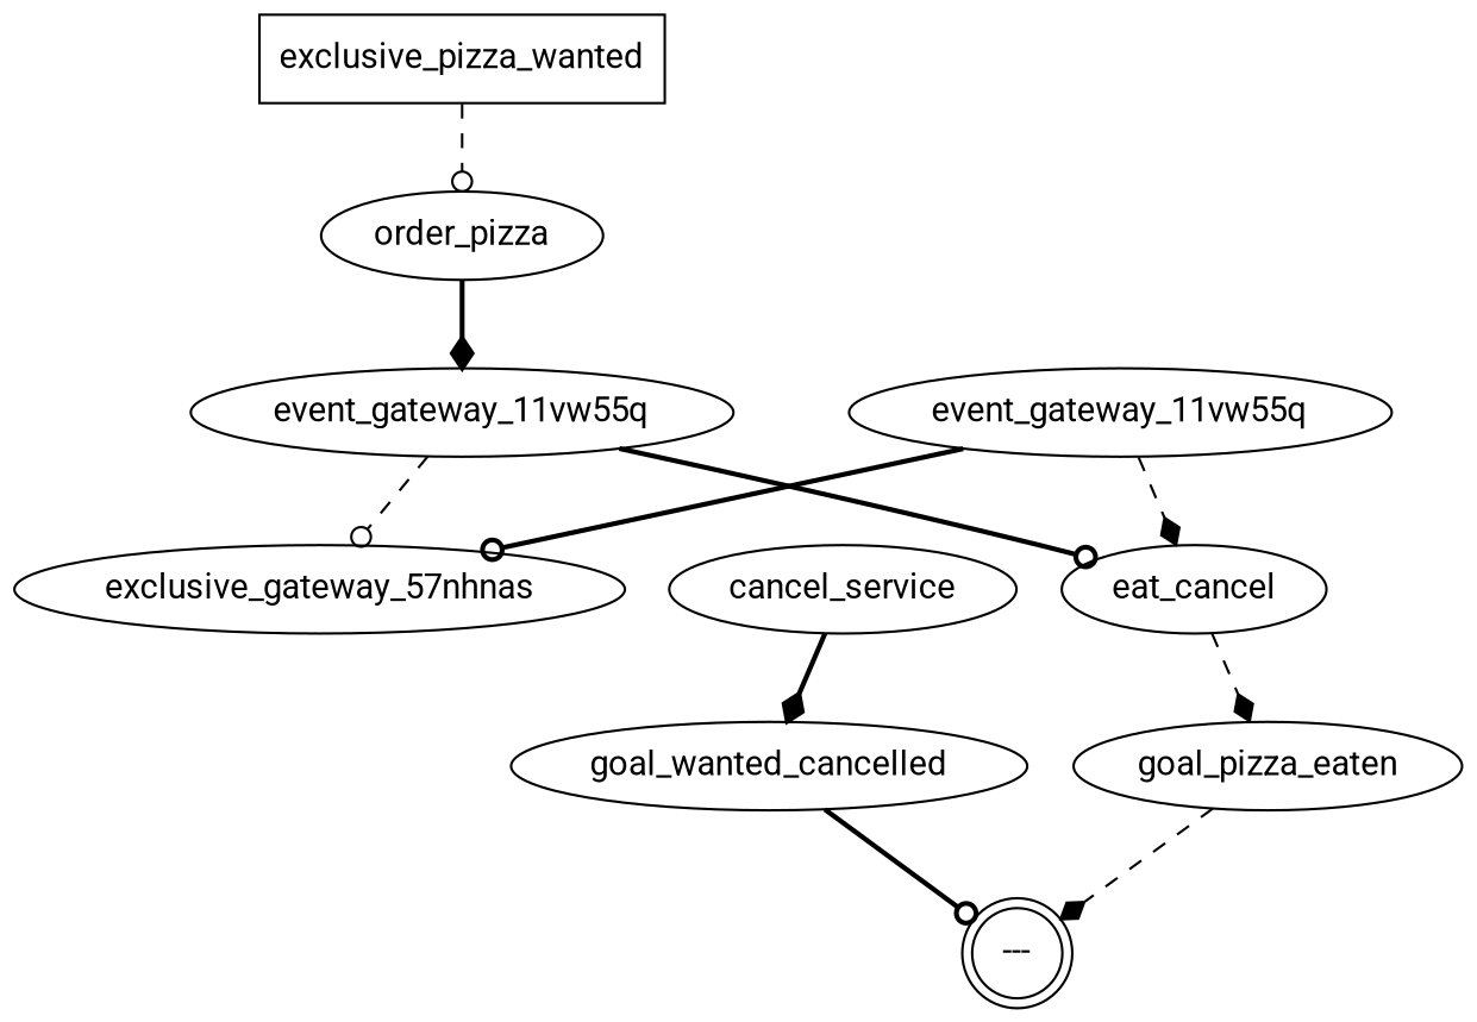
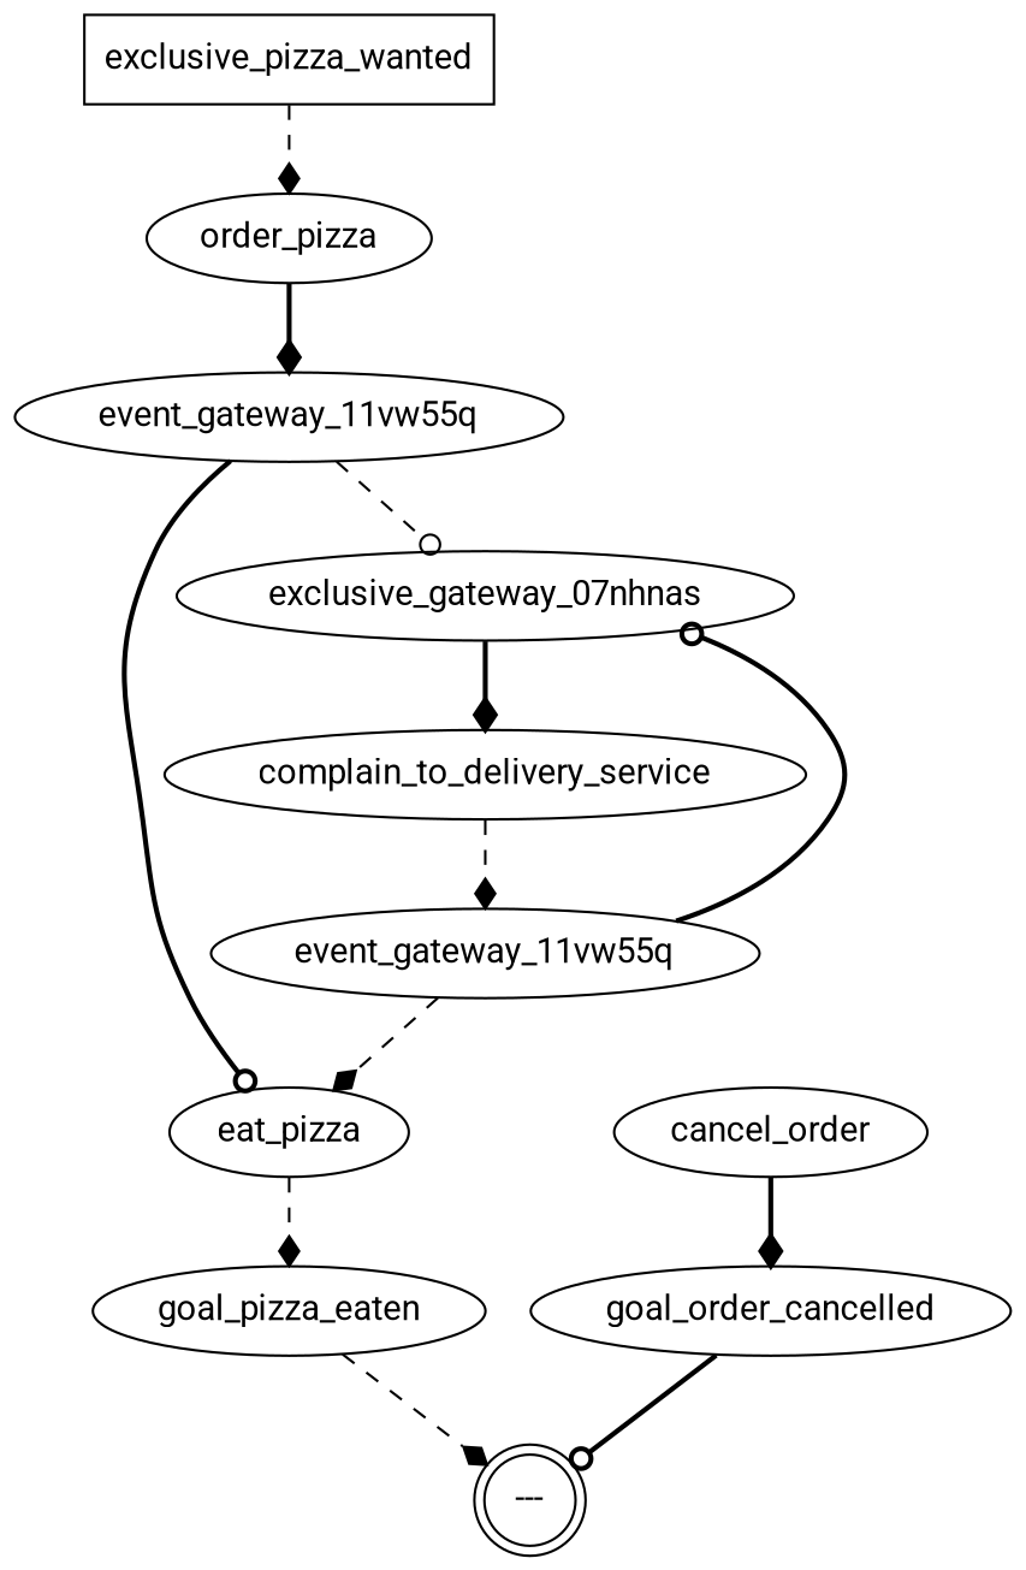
  digraph {
    fontname=Roboto
    node [fontname=Roboto]
    edge [arrowhead=diamond fontname=Roboto style=dashed]
    n1 [label="---" shape=doublecircle]
    n2 [label=goal_pizza_eaten]
-   n3 [label=eat_cancel]
+   n3 [label=eat_pizza]
    n4 [label=event_gateway_11vw55q]
-   n5 [label=exclusive_gateway_57nhnas]
+   n5 [label=exclusive_gateway_07nhnas]
+   n6 [label=complain_to_delivery_service]
    n7 [label=order_pizza]
    n8 [label=exclusive_pizza_wanted shape=box]
    n9 [label=event_gateway_11vw55q]
-   n10 [label=cancel_service]
-   n11 [label=goal_wanted_cancelled]
+   n10 [label=cancel_order]
+   n11 [label=goal_order_cancelled]
    n2 -> n1
    n3 -> n2
    n4 -> n3 [arrowhead=odot style=bold]
    n4 -> n5 [arrowhead=odot]
+   n5 -> n6 [style=bold]
+   n6 -> n9
    n7 -> n4 [style=bold]
-   n8 -> n7 [arrowhead=odot]
+   n8 -> n7
    n9 -> n3
    n9 -> n5 [arrowhead=odot style=bold]
    n10 -> n11 [style=bold]
    n11 -> n1 [arrowhead=odot style=bold]
  }
